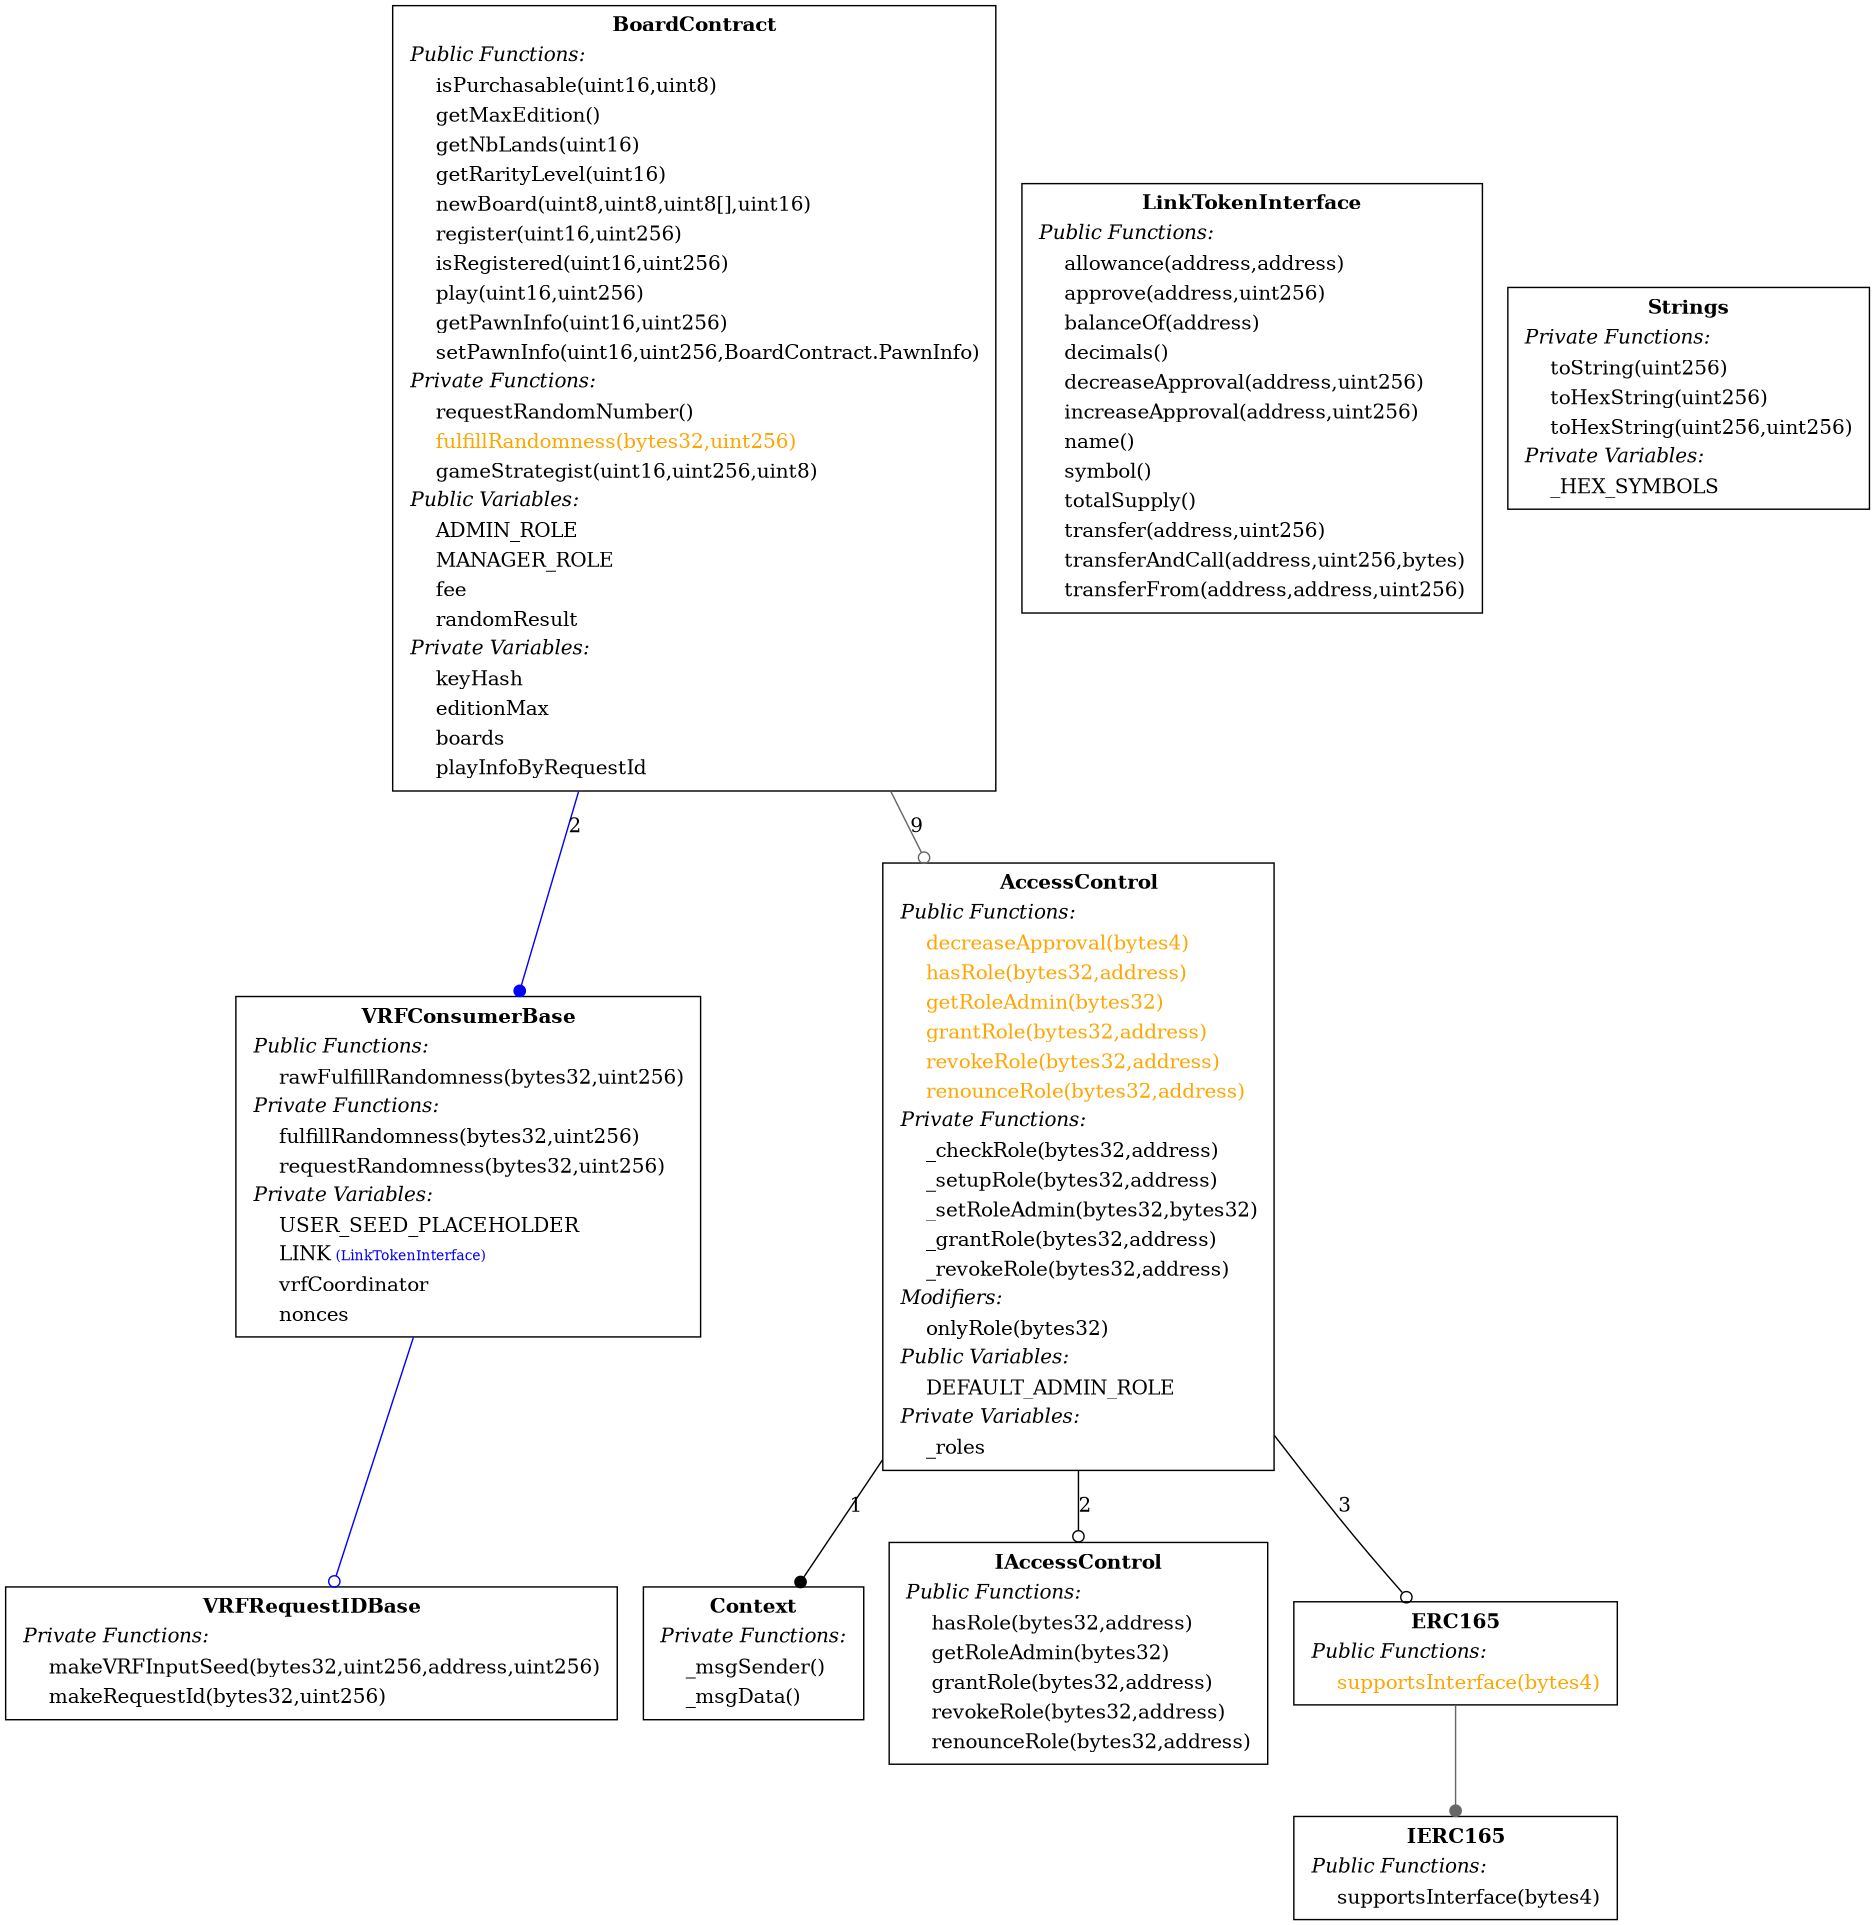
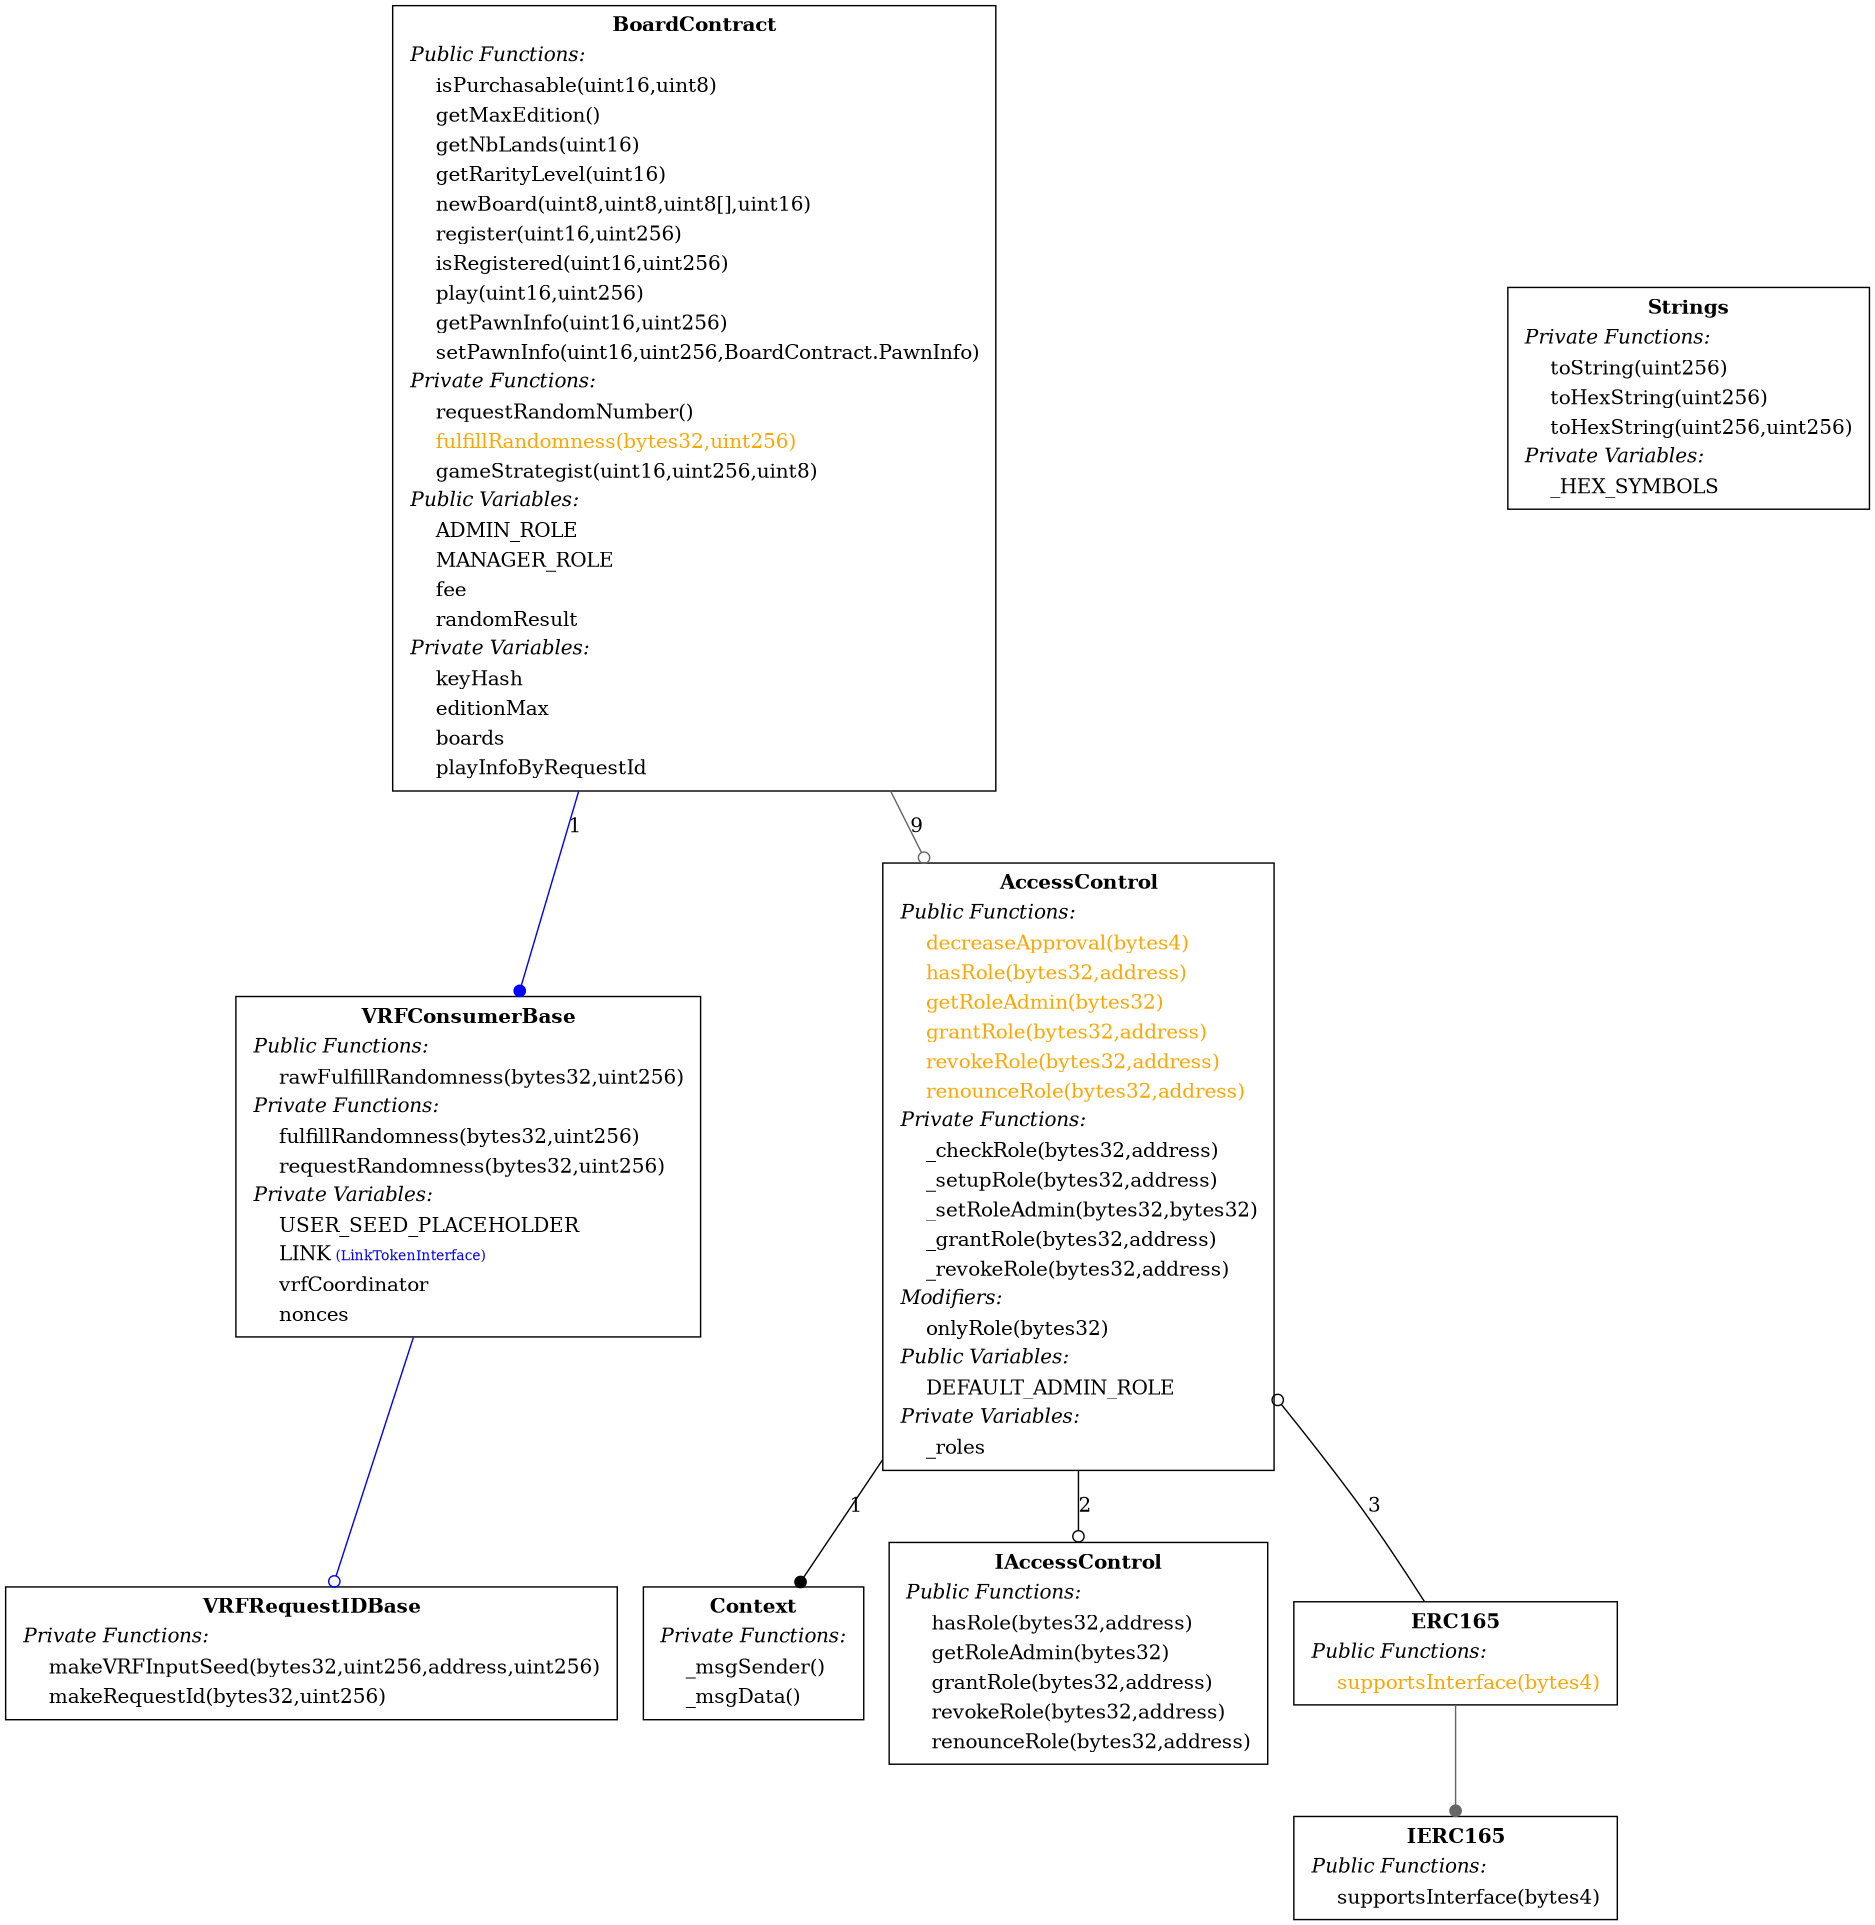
  digraph {
    node [shape=box]
    edge [arrowhead=odot color=black]
    n1 [label=< <TABLE border="0"><TR><TD align="center"><B>VRFConsumerBase</B></TD></TR><TR><TD align="left"><I>Public Functions:</I></TD></TR><TR><TD align="left">    rawFulfillRandomness(bytes32,uint256)</TD></TR><TR><TD align="left"><I>Private Functions:</I></TD></TR><TR><TD align="left">    fulfillRandomness(bytes32,uint256)</TD></TR><TR><TD align="left">    requestRandomness(bytes32,uint256)</TD></TR><TR><TD align="left"><I>Private Variables:</I></TD></TR><TR><TD align="left">    USER_SEED_PLACEHOLDER</TD></TR><TR><TD align="left">    LINK<font color="blue" POINT-SIZE="10"> (LinkTokenInterface)</font></TD></TR><TR><TD align="left">    vrfCoordinator</TD></TR><TR><TD align="left">    nonces</TD></TR></TABLE> >]
    n2 [label=< <TABLE border="0"><TR><TD align="center"><B>VRFRequestIDBase</B></TD></TR><TR><TD align="left"><I>Private Functions:</I></TD></TR><TR><TD align="left">    makeVRFInputSeed(bytes32,uint256,address,uint256)</TD></TR><TR><TD align="left">    makeRequestId(bytes32,uint256)</TD></TR></TABLE> >]
-   n3 [label=< <TABLE border="0"><TR><TD align="center"><B>LinkTokenInterface</B></TD></TR><TR><TD align="left"><I>Public Functions:</I></TD></TR><TR><TD align="left">    allowance(address,address)</TD></TR><TR><TD align="left">    approve(address,uint256)</TD></TR><TR><TD align="left">    balanceOf(address)</TD></TR><TR><TD align="left">    decimals()</TD></TR><TR><TD align="left">    decreaseApproval(address,uint256)</TD></TR><TR><TD align="left">    increaseApproval(address,uint256)</TD></TR><TR><TD align="left">    name()</TD></TR><TR><TD align="left">    symbol()</TD></TR><TR><TD align="left">    totalSupply()</TD></TR><TR><TD align="left">    transfer(address,uint256)</TD></TR><TR><TD align="left">    transferAndCall(address,uint256,bytes)</TD></TR><TR><TD align="left">    transferFrom(address,address,uint256)</TD></TR></TABLE> >]
    n4 [label=< <TABLE border="0"><TR><TD align="center"><B>AccessControl</B></TD></TR><TR><TD align="left"><I>Public Functions:</I></TD></TR><TR><TD align="left"><font color="#FFA500">    decreaseApproval(bytes4)</font></TD></TR><TR><TD align="left"><font color="#FFA500">    hasRole(bytes32,address)</font></TD></TR><TR><TD align="left"><font color="#FFA500">    getRoleAdmin(bytes32)</font></TD></TR><TR><TD align="left"><font color="#FFA500">    grantRole(bytes32,address)</font></TD></TR><TR><TD align="left"><font color="#FFA500">    revokeRole(bytes32,address)</font></TD></TR><TR><TD align="left"><font color="#FFA500">    renounceRole(bytes32,address)</font></TD></TR><TR><TD align="left"><I>Private Functions:</I></TD></TR><TR><TD align="left">    _checkRole(bytes32,address)</TD></TR><TR><TD align="left">    _setupRole(bytes32,address)</TD></TR><TR><TD align="left">    _setRoleAdmin(bytes32,bytes32)</TD></TR><TR><TD align="left">    _grantRole(bytes32,address)</TD></TR><TR><TD align="left">    _revokeRole(bytes32,address)</TD></TR><TR><TD align="left"><I>Modifiers:</I></TD></TR><TR><TD align="left">    onlyRole(bytes32)</TD></TR><TR><TD align="left"><I>Public Variables:</I></TD></TR><TR><TD align="left">    DEFAULT_ADMIN_ROLE</TD></TR><TR><TD align="left"><I>Private Variables:</I></TD></TR><TR><TD align="left">    _roles</TD></TR></TABLE> >]
    n5 [label=< <TABLE border="0"><TR><TD align="center"><B>Context</B></TD></TR><TR><TD align="left"><I>Private Functions:</I></TD></TR><TR><TD align="left">    _msgSender()</TD></TR><TR><TD align="left">    _msgData()</TD></TR></TABLE> >]
    n6 [label=< <TABLE border="0"><TR><TD align="center"><B>IAccessControl</B></TD></TR><TR><TD align="left"><I>Public Functions:</I></TD></TR><TR><TD align="left">    hasRole(bytes32,address)</TD></TR><TR><TD align="left">    getRoleAdmin(bytes32)</TD></TR><TR><TD align="left">    grantRole(bytes32,address)</TD></TR><TR><TD align="left">    revokeRole(bytes32,address)</TD></TR><TR><TD align="left">    renounceRole(bytes32,address)</TD></TR></TABLE> >]
    n7 [label=< <TABLE border="0"><TR><TD align="center"><B>ERC165</B></TD></TR><TR><TD align="left"><I>Public Functions:</I></TD></TR><TR><TD align="left"><font color="#FFA500">    supportsInterface(bytes4)</font></TD></TR></TABLE> >]
    n8 [label=< <TABLE border="0"><TR><TD align="center"><B>IERC165</B></TD></TR><TR><TD align="left"><I>Public Functions:</I></TD></TR><TR><TD align="left">    supportsInterface(bytes4)</TD></TR></TABLE> >]
    n9 [label=< <TABLE border="0"><TR><TD align="center"><B>Strings</B></TD></TR><TR><TD align="left"><I>Private Functions:</I></TD></TR><TR><TD align="left">    toString(uint256)</TD></TR><TR><TD align="left">    toHexString(uint256)</TD></TR><TR><TD align="left">    toHexString(uint256,uint256)</TD></TR><TR><TD align="left"><I>Private Variables:</I></TD></TR><TR><TD align="left">    _HEX_SYMBOLS</TD></TR></TABLE> >]
    n10 [label=< <TABLE border="0"><TR><TD align="center"><B>BoardContract</B></TD></TR><TR><TD align="left"><I>Public Functions:</I></TD></TR><TR><TD align="left">    isPurchasable(uint16,uint8)</TD></TR><TR><TD align="left">    getMaxEdition()</TD></TR><TR><TD align="left">    getNbLands(uint16)</TD></TR><TR><TD align="left">    getRarityLevel(uint16)</TD></TR><TR><TD align="left">    newBoard(uint8,uint8,uint8[],uint16)</TD></TR><TR><TD align="left">    register(uint16,uint256)</TD></TR><TR><TD align="left">    isRegistered(uint16,uint256)</TD></TR><TR><TD align="left">    play(uint16,uint256)</TD></TR><TR><TD align="left">    getPawnInfo(uint16,uint256)</TD></TR><TR><TD align="left">    setPawnInfo(uint16,uint256,BoardContract.PawnInfo)</TD></TR><TR><TD align="left"><I>Private Functions:</I></TD></TR><TR><TD align="left">    requestRandomNumber()</TD></TR><TR><TD align="left"><font color="#FFA500">    fulfillRandomness(bytes32,uint256)</font></TD></TR><TR><TD align="left">    gameStrategist(uint16,uint256,uint8)</TD></TR><TR><TD align="left"><I>Public Variables:</I></TD></TR><TR><TD align="left">    ADMIN_ROLE</TD></TR><TR><TD align="left">    MANAGER_ROLE</TD></TR><TR><TD align="left">    fee</TD></TR><TR><TD align="left">    randomResult</TD></TR><TR><TD align="left"><I>Private Variables:</I></TD></TR><TR><TD align="left">    keyHash</TD></TR><TR><TD align="left">    editionMax</TD></TR><TR><TD align="left">    boards</TD></TR><TR><TD align="left">    playInfoByRequestId</TD></TR></TABLE> >]
    n1 -> n2 [color=blue]
    n4 -> n5 [arrowhead=dot label=1]
    n4 -> n6 [label=2]
-   n4 -> n7 [label=3]
+   n7 -> n4 [label=3]
    n7 -> n8 [arrowhead=dot color=gray40]
-   n10 -> n1 [arrowhead=dot color=blue label=2]
+   n10 -> n1 [arrowhead=dot color=blue label=1]
    n10 -> n4 [color=gray40 label=9]
  }
